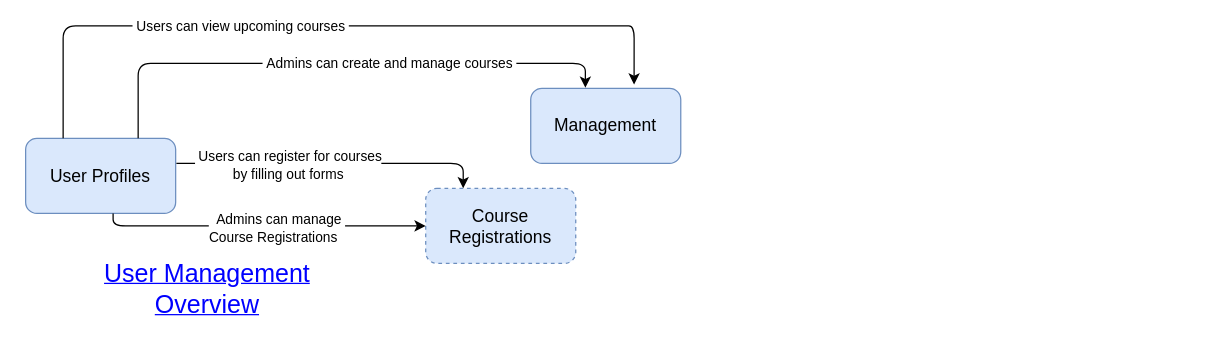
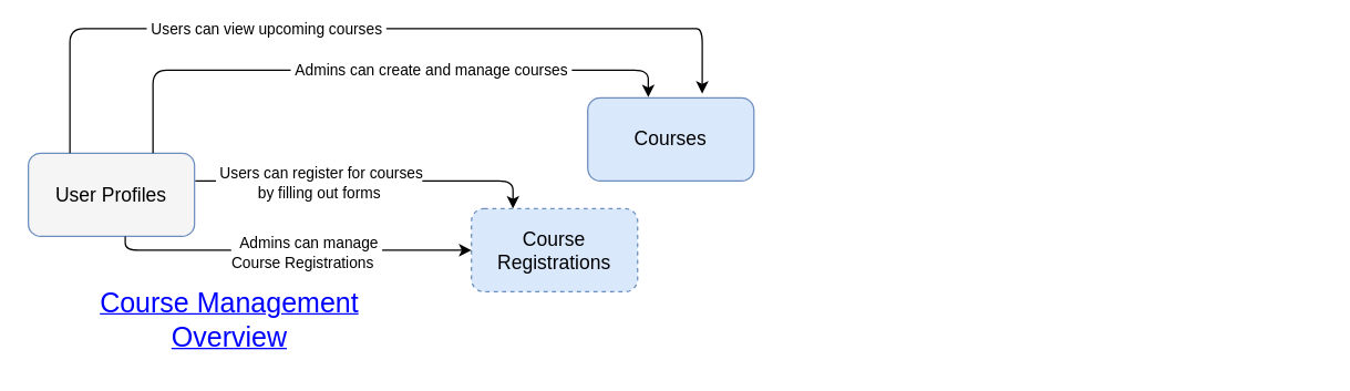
  <mxCell id="0" />
  <mxCell id="1" parent="0" />
- <mxCell id="2" value="User Profiles" style="rounded=1;whiteSpace=wrap;html=1;fontSize=14;fillColor=#dae8fc;strokeColor=#6c8ebf;" parent="1" vertex="1"><mxGeometry x="20" y="110" width="120" height="60" as="geometry" /></mxCell>
+ <mxCell id="2" value="User Profiles" style="rounded=1;whiteSpace=wrap;html=1;fontSize=14;fillColor=#f5f5f5;strokeColor=#6c8ebf;" parent="1" vertex="1"><mxGeometry x="20" y="110" width="120" height="60" as="geometry" /></mxCell>
  <mxCell id="3" value="Course&lt;br&gt;Registrations" style="rounded=1;whiteSpace=wrap;html=1;fontSize=14;fillColor=#dae8fc;strokeColor=#6c8ebf;dashed=1;" parent="1" vertex="1"><mxGeometry x="340" y="150" width="120" height="60" as="geometry" /></mxCell>
- <mxCell id="4" value="Management" style="rounded=1;whiteSpace=wrap;html=1;fontSize=14;fillColor=#dae8fc;strokeColor=#6c8ebf;" parent="1" vertex="1"><mxGeometry x="424" y="70" width="120" height="60" as="geometry" /></mxCell>
+ <mxCell id="4" value="Courses" style="rounded=1;whiteSpace=wrap;html=1;fontSize=14;fillColor=#dae8fc;strokeColor=#6c8ebf;" parent="1" vertex="1"><mxGeometry x="424" y="70" width="120" height="60" as="geometry" /></mxCell>
  <mxCell id="5" value="" style="endArrow=classic;html=1;fontSize=14;exitX=0.75;exitY=0;exitDx=0;exitDy=0;edgeStyle=orthogonalEdgeStyle;entryX=0.364;entryY=-0.009;entryDx=0;entryDy=0;entryPerimeter=0;" parent="1" source="2" target="4" edge="1"><mxGeometry width="50" height="50" relative="1" as="geometry"><mxPoint x="680" y="250" as="sourcePoint" /><mxPoint x="620" y="60" as="targetPoint" /><Array as="points"><mxPoint x="110" y="50" /><mxPoint x="468" y="50" /></Array></mxGeometry></mxCell>
  <mxCell id="6" value="&amp;nbsp;Admins can create and manage courses&amp;nbsp;" style="edgeLabel;html=1;align=center;verticalAlign=middle;resizable=0;points=[];fontSize=11;" parent="5" vertex="1" connectable="0"><mxGeometry x="-0.062" y="1" relative="1" as="geometry"><mxPoint x="55" as="offset" /></mxGeometry></mxCell>
  <mxCell id="7" value="" style="endArrow=classic;html=1;fontSize=14;exitX=0.25;exitY=0;exitDx=0;exitDy=0;entryX=0.689;entryY=-0.051;entryDx=0;entryDy=0;entryPerimeter=0;edgeStyle=orthogonalEdgeStyle;" parent="1" source="2" target="4" edge="1"><mxGeometry width="50" height="50" relative="1" as="geometry"><mxPoint x="490" y="45" as="sourcePoint" /><mxPoint x="990" y="60" as="targetPoint" /><Array as="points"><mxPoint x="490" y="20" /><mxPoint x="953" y="20" /></Array></mxGeometry></mxCell>
  <mxCell id="8" value="&amp;nbsp;Users can view upcoming courses&amp;nbsp;" style="edgeLabel;html=1;align=center;verticalAlign=middle;resizable=0;points=[];fontSize=11;" parent="7" vertex="1" connectable="0"><mxGeometry x="-0.259" y="2" relative="1" as="geometry"><mxPoint x="11" y="2" as="offset" /></mxGeometry></mxCell>
  <mxCell id="9" value="" style="endArrow=classic;html=1;fontSize=14;entryX=0.25;entryY=0;entryDx=0;entryDy=0;exitX=1.005;exitY=0.335;exitDx=0;exitDy=0;exitPerimeter=0;edgeStyle=orthogonalEdgeStyle;" parent="1" source="2" target="3" edge="1"><mxGeometry width="50" height="50" relative="1" as="geometry"><mxPoint x="770" y="80" as="sourcePoint" /><mxPoint x="820" y="30" as="targetPoint" /></mxGeometry></mxCell>
  <mxCell id="10" value="&amp;nbsp;Users can register for courses&lt;br&gt;by filling out forms" style="edgeLabel;html=1;align=center;verticalAlign=middle;resizable=0;points=[];fontSize=11;" parent="9" vertex="1" connectable="0"><mxGeometry x="-0.284" y="-1" relative="1" as="geometry"><mxPoint as="offset" /></mxGeometry></mxCell>
  <mxCell id="11" value="" style="endArrow=classic;html=1;fontSize=12;entryX=0;entryY=0.5;entryDx=0;entryDy=0;exitX=0.583;exitY=1;exitDx=0;exitDy=0;exitPerimeter=0;edgeStyle=orthogonalEdgeStyle;" parent="1" source="2" target="3" edge="1"><mxGeometry width="50" height="50" relative="1" as="geometry"><mxPoint x="770" y="80" as="sourcePoint" /><mxPoint x="820" y="30" as="targetPoint" /></mxGeometry></mxCell>
  <mxCell id="12" value="&amp;nbsp;Admins can manage&lt;br&gt;Course Registrations&amp;nbsp;&amp;nbsp;" style="edgeLabel;html=1;align=center;verticalAlign=middle;resizable=0;points=[];fontSize=11;" parent="11" vertex="1" connectable="0"><mxGeometry x="0.082" y="-1" relative="1" as="geometry"><mxPoint as="offset" /></mxGeometry></mxCell>
- <mxCell id="13" value="&lt;font style=&quot;font-size: 20px;&quot;&gt;User Management&lt;br&gt;Overview&lt;/font&gt;" style="text;html=1;align=center;verticalAlign=middle;resizable=0;points=[];autosize=1;strokeColor=none;fillColor=none;fontSize=18;fontStyle=4;fontColor=#0000FF;" parent="1" vertex="1"><mxGeometry x="60" y="200" width="210" height="60" as="geometry" /></mxCell>
+ <mxCell id="13" value="&lt;font style=&quot;font-size: 20px;&quot;&gt;Course Management&lt;br&gt;Overview&lt;/font&gt;" style="text;html=1;align=center;verticalAlign=middle;resizable=0;points=[];autosize=1;strokeColor=none;fillColor=none;fontSize=18;fontStyle=4;fontColor=#0000FF;" parent="1" vertex="1"><mxGeometry x="60" y="200" width="210" height="60" as="geometry" /></mxCell>
